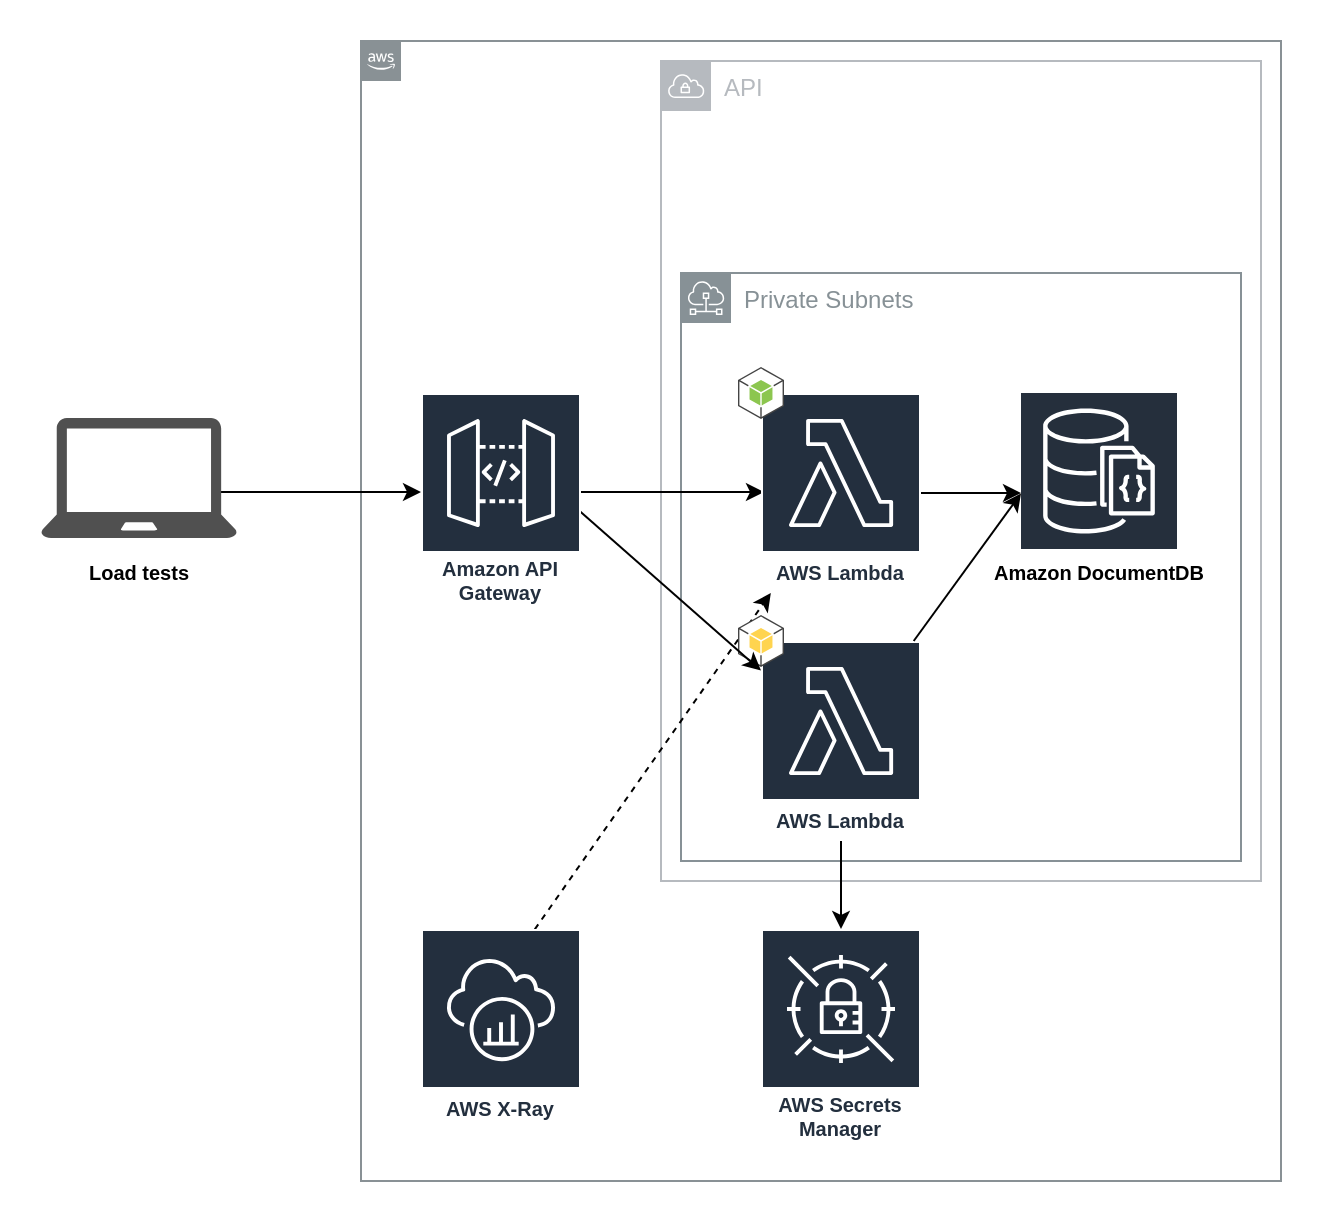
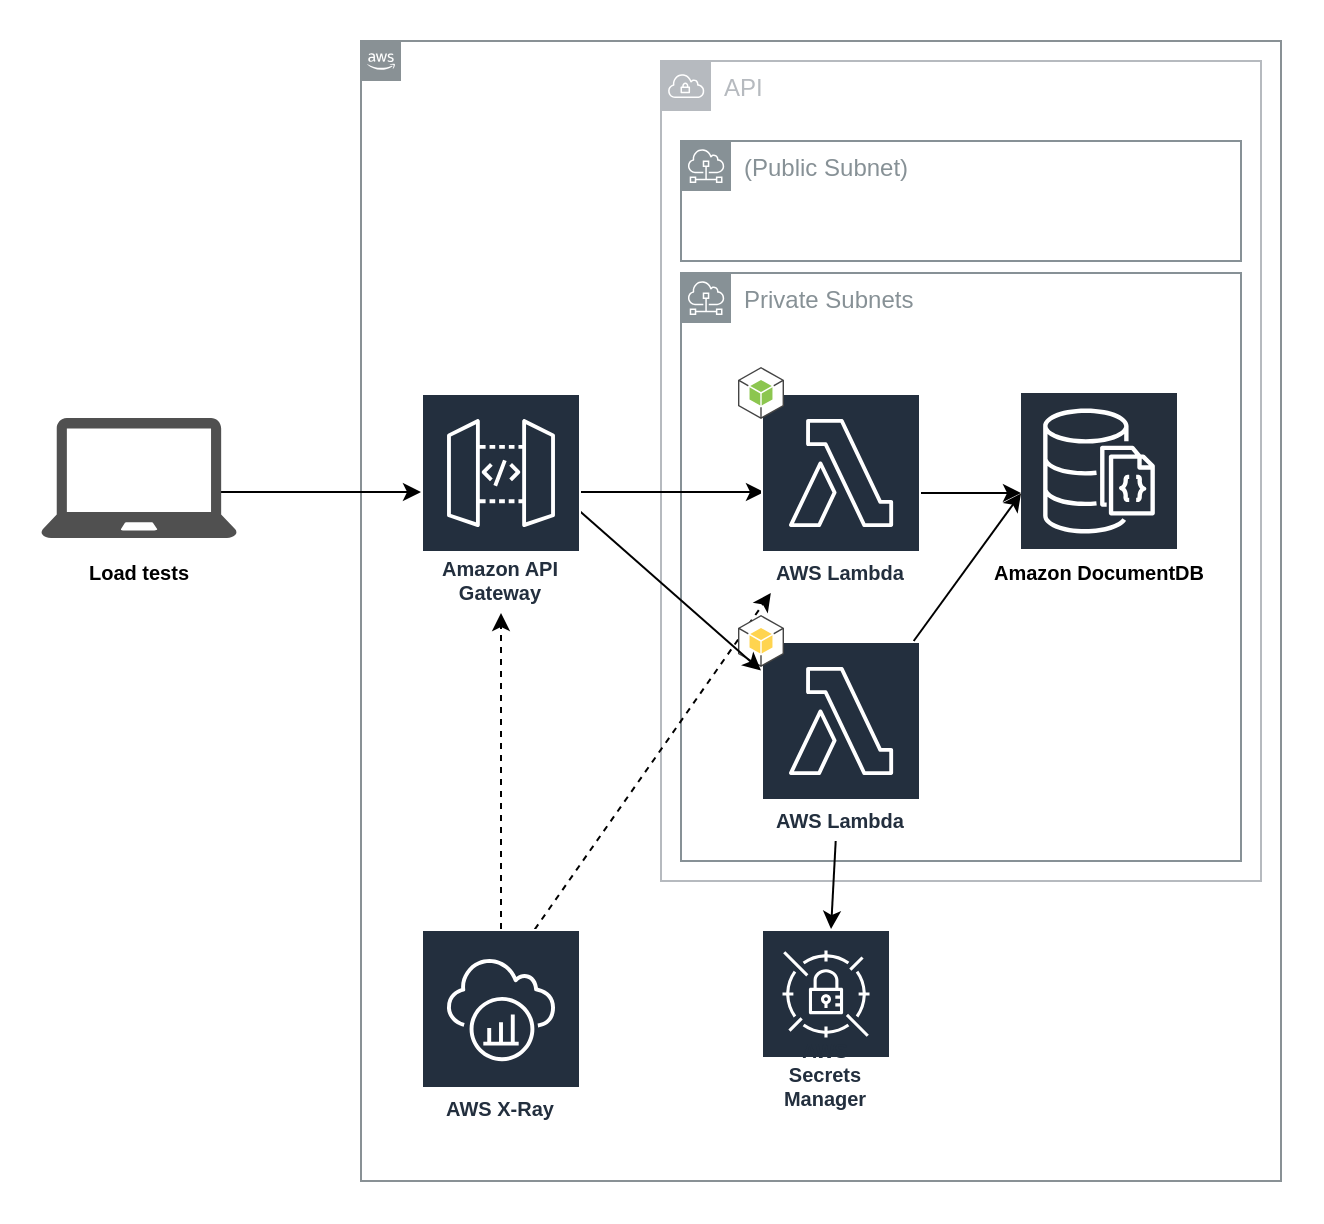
  <mxCell id="0" />
  <mxCell id="1" parent="0" />
  <mxCell id="2" value="Private Subnets" style="outlineConnect=0;gradientColor=none;html=1;whiteSpace=wrap;fontSize=12;fontStyle=0;shape=mxgraph.aws4.group;grIcon=mxgraph.aws4.group_subnet;strokeColor=#879196;fillColor=none;verticalAlign=top;align=left;spacingLeft=30;fontColor=#879196;dashed=0;" vertex="1" parent="1"><mxGeometry x="340" y="136" width="280" height="294" as="geometry" /></mxCell>
+ <mxCell id="3" value="(Public Subnet)" style="outlineConnect=0;gradientColor=none;html=1;whiteSpace=wrap;fontSize=12;fontStyle=0;shape=mxgraph.aws4.group;grIcon=mxgraph.aws4.group_subnet;strokeColor=#879196;fillColor=none;verticalAlign=top;align=left;spacingLeft=30;fontColor=#879196;dashed=0;" vertex="1" parent="1"><mxGeometry x="340" y="70" width="280" height="60" as="geometry" /></mxCell>
  <mxCell id="4" value="API" style="outlineConnect=0;gradientColor=none;html=1;whiteSpace=wrap;fontSize=12;fontStyle=0;shape=mxgraph.aws4.group;grIcon=mxgraph.aws4.group_vpc;strokeColor=#B6BABF;fillColor=none;verticalAlign=top;align=left;spacingLeft=30;fontColor=#B6BABF;dashed=0;" vertex="1" parent="1"><mxGeometry x="330" y="30" width="300" height="410" as="geometry" /></mxCell>
  <mxCell id="5" value="" style="rounded=0;orthogonalLoop=1;jettySize=auto;html=1;fontSize=10;" edge="1" parent="1"><mxGeometry relative="1" as="geometry"><mxPoint x="278.5" y="245.5" as="sourcePoint" /><mxPoint x="381.5" y="245.5" as="targetPoint" /></mxGeometry></mxCell>
  <mxCell id="6" value="" style="whiteSpace=wrap;html=1;fillColor=none;gradientColor=none;fontSize=10;strokeColor=#899195;" vertex="1" parent="1"><mxGeometry x="180" y="20" width="460" height="570" as="geometry" /></mxCell>
  <mxCell id="7" value="" style="rounded=0;orthogonalLoop=1;jettySize=auto;html=1;fontSize=10;dashed=1;" edge="1" parent="1" target="17"><mxGeometry relative="1" as="geometry"><mxPoint x="260" y="474" as="sourcePoint" /><mxPoint x="260" y="316" as="targetPoint" /></mxGeometry></mxCell>
- <mxCell id="8" value="AWS Secrets Manager" style="outlineConnect=0;fontColor=#232F3E;gradientColor=none;strokeColor=#ffffff;fillColor=#232F3E;dashed=0;verticalLabelPosition=middle;verticalAlign=bottom;align=center;html=1;whiteSpace=wrap;fontSize=10;fontStyle=1;spacing=3;shape=mxgraph.aws4.productIcon;prIcon=mxgraph.aws4.secrets_manager;" vertex="1" parent="1"><mxGeometry x="380" y="464" width="80" height="110" as="geometry" /></mxCell>
+ <mxCell id="8" value="AWS Secrets Manager" style="outlineConnect=0;fontColor=#232F3E;gradientColor=none;strokeColor=#ffffff;fillColor=#232F3E;dashed=0;verticalLabelPosition=middle;verticalAlign=bottom;align=center;html=1;whiteSpace=wrap;fontSize=10;fontStyle=1;spacing=3;shape=mxgraph.aws4.productIcon;prIcon=mxgraph.aws4.secrets_manager;" vertex="1" parent="1"><mxGeometry x="380" y="464" width="65" height="95" as="geometry" /></mxCell>
  <mxCell id="9" value="" style="group" vertex="1" connectable="0" parent="1"><mxGeometry x="510" y="196" width="78" height="145" as="geometry" /></mxCell>
  <mxCell id="10" value="" style="outlineConnect=0;fontColor=#232F3E;gradientColor=none;gradientDirection=north;fillColor=#252f3c;strokeColor=#ffffff;dashed=0;verticalLabelPosition=bottom;verticalAlign=top;align=center;html=1;fontSize=12;fontStyle=0;aspect=fixed;shape=mxgraph.aws4.resourceIcon;resIcon=mxgraph.aws4.documentdb_with_mongodb_compatibility;" vertex="1" parent="9"><mxGeometry width="78" height="78" as="geometry" /></mxCell>
  <mxCell id="11" value="&lt;span style=&quot;font-size: 10px&quot;&gt;Amazon DocumentDB&lt;/span&gt;" style="text;html=1;resizable=0;autosize=1;align=center;verticalAlign=middle;points=[];fillColor=none;strokeColor=none;rounded=0;fontSize=10;fontStyle=1;direction=south;" vertex="1" parent="9"><mxGeometry x="-21" y="80" width="120" height="20" as="geometry" /></mxCell>
  <mxCell id="12" value="" style="rounded=0;orthogonalLoop=1;jettySize=auto;html=1;fontSize=10;" edge="1" parent="1"><mxGeometry relative="1" as="geometry"><mxPoint x="107" y="245.5" as="sourcePoint" /><mxPoint x="210" y="245.5" as="targetPoint" /></mxGeometry></mxCell>
  <mxCell id="13" value="AWS X-Ray" style="outlineConnect=0;fontColor=#232F3E;gradientColor=none;strokeColor=#ffffff;fillColor=#232F3E;dashed=0;verticalLabelPosition=middle;verticalAlign=bottom;align=center;html=1;whiteSpace=wrap;fontSize=10;fontStyle=1;spacing=3;shape=mxgraph.aws4.productIcon;prIcon=mxgraph.aws4.xray;" vertex="1" parent="1"><mxGeometry x="210" y="464" width="80" height="100" as="geometry" /></mxCell>
  <mxCell id="14" value="AWS Lambda" style="outlineConnect=0;fontColor=#232F3E;gradientColor=none;strokeColor=#ffffff;fillColor=#232F3E;dashed=0;verticalLabelPosition=middle;verticalAlign=bottom;align=center;html=1;whiteSpace=wrap;fontSize=10;fontStyle=1;spacing=3;shape=mxgraph.aws4.productIcon;prIcon=mxgraph.aws4.lambda;" vertex="1" parent="1"><mxGeometry x="380" y="320" width="80" height="100" as="geometry" /></mxCell>
  <mxCell id="15" value="" style="outlineConnect=0;dashed=0;verticalLabelPosition=bottom;verticalAlign=top;align=center;html=1;shape=mxgraph.aws3.android;fillColor=#FFD44F;gradientColor=none;fontSize=10;" vertex="1" parent="1"><mxGeometry x="368.5" y="307" width="23" height="26" as="geometry" /></mxCell>
  <mxCell id="16" value="" style="rounded=0;orthogonalLoop=1;jettySize=auto;html=1;fontSize=10;" edge="1" parent="1"><mxGeometry relative="1" as="geometry"><mxPoint x="407" y="246" as="sourcePoint" /><mxPoint x="510" y="246" as="targetPoint" /></mxGeometry></mxCell>
  <mxCell id="17" value="AWS Lambda" style="outlineConnect=0;fontColor=#232F3E;gradientColor=none;strokeColor=#ffffff;fillColor=#232F3E;dashed=0;verticalLabelPosition=middle;verticalAlign=bottom;align=center;html=1;whiteSpace=wrap;fontSize=10;fontStyle=1;spacing=3;shape=mxgraph.aws4.productIcon;prIcon=mxgraph.aws4.lambda;" vertex="1" parent="1"><mxGeometry x="380" y="196" width="80" height="100" as="geometry" /></mxCell>
  <mxCell id="18" value="" style="outlineConnect=0;dashed=0;verticalLabelPosition=bottom;verticalAlign=top;align=center;html=1;shape=mxgraph.aws3.android;fillColor=#8CC64F;gradientColor=none;fontSize=10;" vertex="1" parent="1"><mxGeometry x="368.5" y="183" width="23" height="26" as="geometry" /></mxCell>
  <mxCell id="19" value="" style="rounded=0;orthogonalLoop=1;jettySize=auto;html=1;fontSize=10;" edge="1" parent="1" source="14"><mxGeometry relative="1" as="geometry"><mxPoint x="417" y="261" as="sourcePoint" /><mxPoint x="510" y="246.205" as="targetPoint" /></mxGeometry></mxCell>
  <mxCell id="20" value="" style="rounded=0;orthogonalLoop=1;jettySize=auto;html=1;fontSize=10;" edge="1" parent="1" target="14"><mxGeometry relative="1" as="geometry"><mxPoint x="278.5" y="245.5" as="sourcePoint" /><mxPoint x="381.5" y="245.5" as="targetPoint" /></mxGeometry></mxCell>
  <mxCell id="21" value="Amazon API Gateway" style="outlineConnect=0;fontColor=#232F3E;gradientColor=none;strokeColor=#ffffff;fillColor=#232F3E;dashed=0;verticalLabelPosition=middle;verticalAlign=bottom;align=center;html=1;whiteSpace=wrap;fontSize=10;fontStyle=1;spacing=3;shape=mxgraph.aws4.productIcon;prIcon=mxgraph.aws4.api_gateway;" vertex="1" parent="1"><mxGeometry x="210" y="196" width="80" height="110" as="geometry" /></mxCell>
+ <mxCell id="22" value="" style="rounded=0;orthogonalLoop=1;jettySize=auto;html=1;fontSize=10;dashed=1;" edge="1" parent="1" source="13" target="21"><mxGeometry relative="1" as="geometry"><mxPoint x="288.5" y="255.5" as="sourcePoint" /><mxPoint x="390" y="344.806" as="targetPoint" /></mxGeometry></mxCell>
  <mxCell id="23" value="" style="rounded=0;orthogonalLoop=1;jettySize=auto;html=1;fontSize=10;" edge="1" parent="1" source="14" target="8"><mxGeometry relative="1" as="geometry"><mxPoint x="466.35" y="330" as="sourcePoint" /><mxPoint x="520" y="256.205" as="targetPoint" /></mxGeometry></mxCell>
  <mxCell id="24" value="" style="pointerEvents=1;shadow=0;dashed=0;html=1;strokeColor=none;fillColor=#505050;labelPosition=center;verticalLabelPosition=bottom;verticalAlign=top;outlineConnect=0;align=center;shape=mxgraph.office.devices.laptop;fontSize=10;" vertex="1" parent="1"><mxGeometry x="20" y="208.5" width="98" height="60" as="geometry" /></mxCell>
  <mxCell id="25" value="" style="outlineConnect=0;dashed=0;verticalLabelPosition=bottom;verticalAlign=top;align=center;html=1;shape=mxgraph.aws3.cloud_2;fillColor=#899195;gradientColor=none;fontSize=10;" vertex="1" parent="1"><mxGeometry x="180" y="20" width="20" height="20" as="geometry" /></mxCell>
  <mxCell id="26" value="&lt;span style=&quot;font-size: 10px&quot;&gt;Load tests&lt;/span&gt;" style="text;html=1;resizable=0;autosize=1;align=center;verticalAlign=middle;points=[];fillColor=none;strokeColor=none;rounded=0;fontSize=10;fontStyle=1;direction=south;" vertex="1" parent="1"><mxGeometry x="39" y="276" width="60" height="20" as="geometry" /></mxCell>
